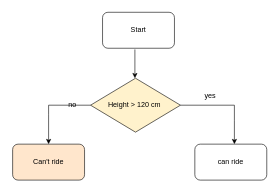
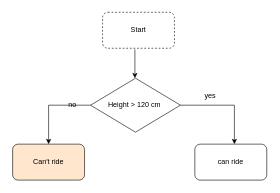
  <mxCell id="0" />
  <mxCell id="1" parent="0" />
- <mxCell id="2" value="Start" style="rounded=1;whiteSpace=wrap;html=1;sketch=0;" vertex="1" parent="1"><mxGeometry x="170" y="20" width="120" height="60" as="geometry" /></mxCell>
+ <mxCell id="2" value="Start" style="rounded=1;whiteSpace=wrap;html=1;sketch=0;dashed=1;" vertex="1" parent="1"><mxGeometry x="170" y="20" width="120" height="60" as="geometry" /></mxCell>
  <mxCell id="3" value="" style="endArrow=classic;html=1;exitX=0.45;exitY=1.033;exitDx=0;exitDy=0;exitPerimeter=0;" edge="1" parent="1" source="2"><mxGeometry width="50" height="50" relative="1" as="geometry"><mxPoint x="205" y="160" as="sourcePoint" /><mxPoint x="224" y="130" as="targetPoint" /></mxGeometry></mxCell>
- <mxCell id="4" value="Height &amp;gt; 120 cm&amp;nbsp;" style="rhombus;whiteSpace=wrap;html=1;rounded=0;sketch=0;fillColor=#fff2cc;" vertex="1" parent="1"><mxGeometry x="150" y="130" width="150" height="90" as="geometry" /></mxCell>
+ <mxCell id="4" value="Height &amp;gt; 120 cm&amp;nbsp;" style="rhombus;whiteSpace=wrap;html=1;rounded=0;sketch=0;" vertex="1" parent="1"><mxGeometry x="150" y="130" width="150" height="90" as="geometry" /></mxCell>
  <mxCell id="5" value="" style="endArrow=classic;html=1;exitX=0;exitY=0.5;exitDx=0;exitDy=0;rounded=0;" edge="1" parent="1" source="4"><mxGeometry width="50" height="50" relative="1" as="geometry"><mxPoint x="60" y="170" as="sourcePoint" /><mxPoint x="80" y="240" as="targetPoint" /><Array as="points"><mxPoint x="80" y="175" /><mxPoint x="80" y="190" /></Array></mxGeometry></mxCell>
  <mxCell id="6" value="" style="endArrow=classic;html=1;exitX=1;exitY=0.5;exitDx=0;exitDy=0;rounded=0;" edge="1" parent="1" source="4"><mxGeometry width="50" height="50" relative="1" as="geometry"><mxPoint x="450" y="190" as="sourcePoint" /><mxPoint x="390" y="240" as="targetPoint" /><Array as="points"><mxPoint x="390" y="175" /><mxPoint x="390" y="200" /></Array></mxGeometry></mxCell>
  <mxCell id="7" value="can ride" style="rounded=1;whiteSpace=wrap;html=1;sketch=0;" vertex="1" parent="1"><mxGeometry x="324" y="240" width="120" height="60" as="geometry" /></mxCell>
  <mxCell id="8" value="Can't ride" style="rounded=1;whiteSpace=wrap;html=1;sketch=0;fillColor=#ffe6cc;" vertex="1" parent="1"><mxGeometry x="20" y="240" width="120" height="60" as="geometry" /></mxCell>
  <mxCell id="9" value="no" style="text;html=1;strokeColor=none;fillColor=none;align=center;verticalAlign=middle;whiteSpace=wrap;rounded=0;sketch=0;" vertex="1" parent="1"><mxGeometry x="100" y="165" width="40" height="20" as="geometry" /></mxCell>
  <mxCell id="10" value="yes" style="text;html=1;strokeColor=none;fillColor=none;align=center;verticalAlign=middle;whiteSpace=wrap;rounded=0;sketch=0;" vertex="1" parent="1"><mxGeometry x="330" y="150" width="40" height="20" as="geometry" /></mxCell>
